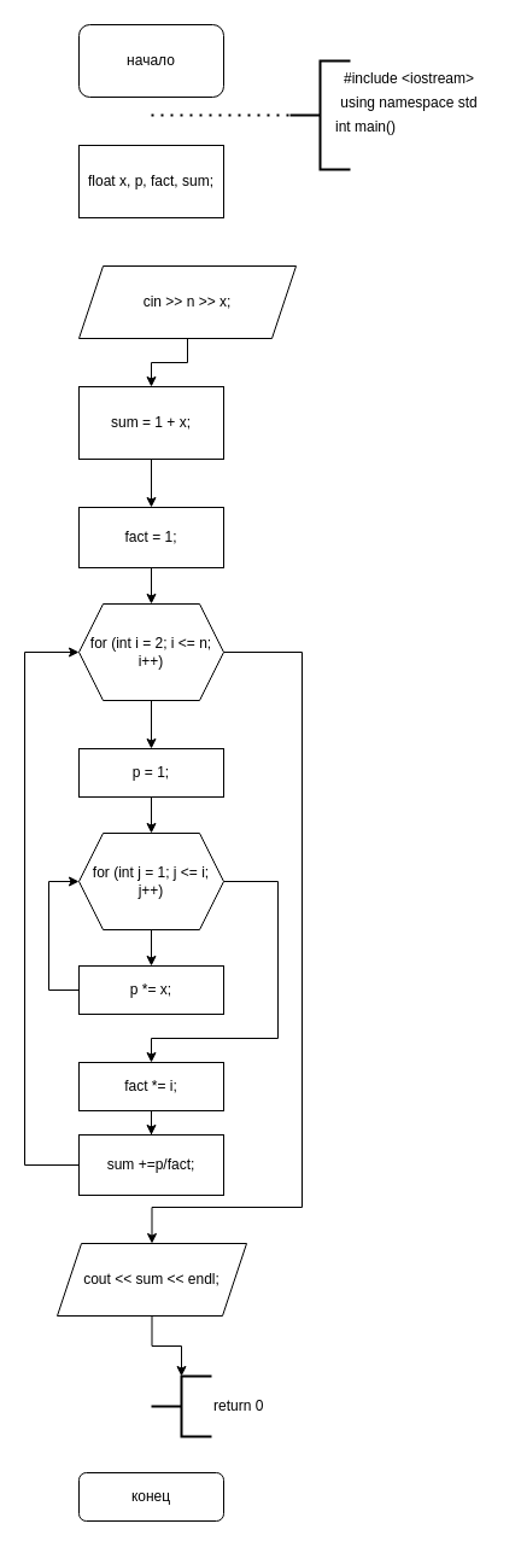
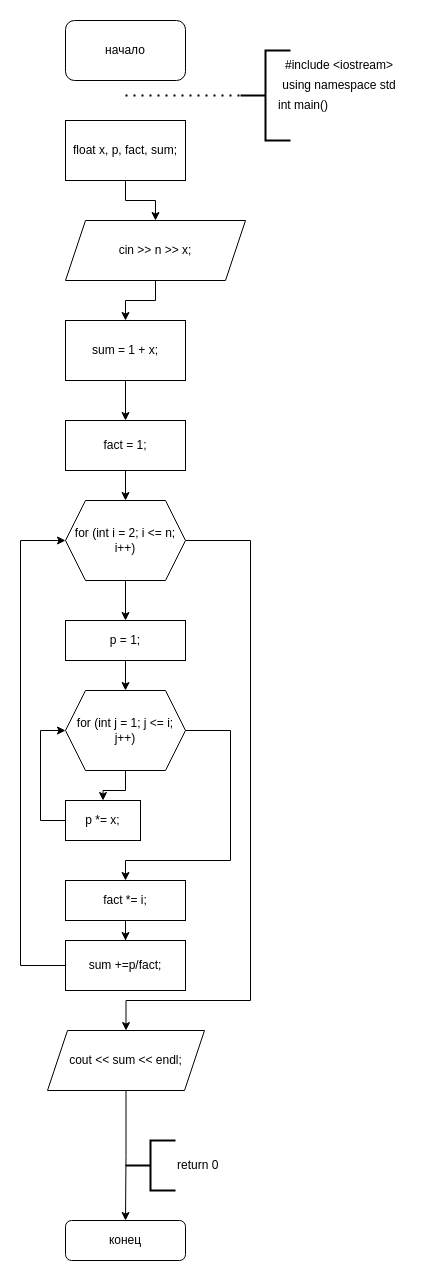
  <mxCell id="0" />
  <mxCell id="1" parent="0" />
  <mxCell id="2" value="конец" style="rounded=1;whiteSpace=wrap;html=1;" parent="1" vertex="1"><mxGeometry x="65" y="1220" width="120" height="40" as="geometry" /></mxCell>
  <mxCell id="3" value="return 0" style="strokeWidth=2;html=1;shape=mxgraph.flowchart.annotation_2;align=left;labelPosition=right;pointerEvents=1;" parent="1" vertex="1"><mxGeometry x="125" y="1140" width="50" height="50" as="geometry" /></mxCell>
  <mxCell id="4" value="" style="strokeWidth=2;html=1;shape=mxgraph.flowchart.annotation_2;align=left;labelPosition=right;pointerEvents=1;" parent="1" vertex="1"><mxGeometry x="240" y="50" width="50" height="90" as="geometry" /></mxCell>
  <mxCell id="5" value="#include &amp;lt;iostream&amp;gt; " style="text;html=1;strokeColor=none;fillColor=none;align=center;verticalAlign=middle;whiteSpace=wrap;rounded=0;" parent="1" vertex="1"><mxGeometry x="268" y="50" width="142" height="30" as="geometry" /></mxCell>
  <mxCell id="6" value="using namespace std" style="text;html=1;strokeColor=none;fillColor=none;align=center;verticalAlign=middle;whiteSpace=wrap;rounded=0;" parent="1" vertex="1"><mxGeometry x="273" y="70" width="132" height="30" as="geometry" /></mxCell>
  <mxCell id="7" value="int main()" style="text;html=1;strokeColor=none;fillColor=none;align=center;verticalAlign=middle;whiteSpace=wrap;rounded=0;" parent="1" vertex="1"><mxGeometry x="273" y="90" width="60" height="30" as="geometry" /></mxCell>
  <mxCell id="8" value="начало" style="rounded=1;whiteSpace=wrap;html=1;" vertex="1" parent="1"><mxGeometry x="65" y="20" width="120" height="60" as="geometry" /></mxCell>
+ <mxCell id="9" style="edgeStyle=orthogonalEdgeStyle;rounded=0;orthogonalLoop=1;jettySize=auto;html=1;entryX=0.5;entryY=0;entryDx=0;entryDy=0;" edge="1" parent="1" source="10" target="12"><mxGeometry relative="1" as="geometry" /></mxCell>
  <mxCell id="10" value="float x, p, fact, sum;" style="rounded=0;whiteSpace=wrap;html=1;" vertex="1" parent="1"><mxGeometry x="65" y="120" width="120" height="60" as="geometry" /></mxCell>
  <mxCell id="11" style="edgeStyle=orthogonalEdgeStyle;rounded=0;orthogonalLoop=1;jettySize=auto;html=1;" edge="1" parent="1" source="12" target="14"><mxGeometry relative="1" as="geometry" /></mxCell>
  <mxCell id="12" value="cin &gt;&gt; n &gt;&gt; x;" style="shape=parallelogram;perimeter=parallelogramPerimeter;whiteSpace=wrap;html=1;fixedSize=1;" vertex="1" parent="1"><mxGeometry x="65" y="220" width="180" height="60" as="geometry" /></mxCell>
  <mxCell id="13" style="edgeStyle=orthogonalEdgeStyle;rounded=0;orthogonalLoop=1;jettySize=auto;html=1;" edge="1" parent="1" source="14" target="16"><mxGeometry relative="1" as="geometry" /></mxCell>
  <mxCell id="14" value="sum = 1 + x;" style="rounded=0;whiteSpace=wrap;html=1;" vertex="1" parent="1"><mxGeometry x="65" y="320" width="120" height="60" as="geometry" /></mxCell>
  <mxCell id="15" style="edgeStyle=orthogonalEdgeStyle;rounded=0;orthogonalLoop=1;jettySize=auto;html=1;" edge="1" parent="1" source="16" target="19"><mxGeometry relative="1" as="geometry" /></mxCell>
  <mxCell id="16" value="fact = 1;" style="rounded=0;whiteSpace=wrap;html=1;" vertex="1" parent="1"><mxGeometry x="65" y="420" width="120" height="50" as="geometry" /></mxCell>
  <mxCell id="17" style="edgeStyle=orthogonalEdgeStyle;rounded=0;orthogonalLoop=1;jettySize=auto;html=1;entryX=0.5;entryY=0;entryDx=0;entryDy=0;" edge="1" parent="1" source="19" target="21"><mxGeometry relative="1" as="geometry" /></mxCell>
  <mxCell id="18" style="edgeStyle=orthogonalEdgeStyle;rounded=0;orthogonalLoop=1;jettySize=auto;html=1;entryX=0.5;entryY=0;entryDx=0;entryDy=0;" edge="1" parent="1" source="19" target="32"><mxGeometry relative="1" as="geometry"><Array as="points"><mxPoint x="250" y="540" /><mxPoint x="250" y="1000" /><mxPoint x="126" y="1000" /></Array></mxGeometry></mxCell>
  <mxCell id="19" value="for (int i = 2; i &lt;= n; i++)" style="shape=hexagon;perimeter=hexagonPerimeter2;whiteSpace=wrap;html=1;fixedSize=1;" vertex="1" parent="1"><mxGeometry x="65" y="500" width="120" height="80" as="geometry" /></mxCell>
  <mxCell id="20" style="edgeStyle=orthogonalEdgeStyle;rounded=0;orthogonalLoop=1;jettySize=auto;html=1;" edge="1" parent="1" source="21" target="24"><mxGeometry relative="1" as="geometry" /></mxCell>
  <mxCell id="21" value="p = 1;" style="rounded=0;whiteSpace=wrap;html=1;" vertex="1" parent="1"><mxGeometry x="65" y="620" width="120" height="40" as="geometry" /></mxCell>
  <mxCell id="22" style="edgeStyle=orthogonalEdgeStyle;rounded=0;orthogonalLoop=1;jettySize=auto;html=1;" edge="1" parent="1" source="24" target="26"><mxGeometry relative="1" as="geometry" /></mxCell>
  <mxCell id="23" style="edgeStyle=orthogonalEdgeStyle;rounded=0;orthogonalLoop=1;jettySize=auto;html=1;entryX=0.5;entryY=0;entryDx=0;entryDy=0;" edge="1" parent="1" source="24" target="28"><mxGeometry relative="1" as="geometry"><Array as="points"><mxPoint x="230" y="730" /><mxPoint x="230" y="860" /><mxPoint x="125" y="860" /></Array></mxGeometry></mxCell>
  <mxCell id="24" value="for (int j = 1; j &lt;= i; j++)" style="shape=hexagon;perimeter=hexagonPerimeter2;whiteSpace=wrap;html=1;fixedSize=1;" vertex="1" parent="1"><mxGeometry x="65" y="690" width="120" height="80" as="geometry" /></mxCell>
  <mxCell id="25" style="edgeStyle=orthogonalEdgeStyle;rounded=0;orthogonalLoop=1;jettySize=auto;html=1;entryX=0;entryY=0.5;entryDx=0;entryDy=0;" edge="1" parent="1" source="26" target="24"><mxGeometry relative="1" as="geometry"><Array as="points"><mxPoint x="40" y="820" /><mxPoint x="40" y="730" /></Array></mxGeometry></mxCell>
- <mxCell id="26" value="p *= x;" style="rounded=0;whiteSpace=wrap;html=1;" vertex="1" parent="1"><mxGeometry x="65" y="800" width="120" height="40" as="geometry" /></mxCell>
+ <mxCell id="26" value="p *= x;" style="rounded=0;whiteSpace=wrap;html=1;" vertex="1" parent="1"><mxGeometry x="65" y="800" width="75" height="40" as="geometry" /></mxCell>
  <mxCell id="27" style="edgeStyle=orthogonalEdgeStyle;rounded=0;orthogonalLoop=1;jettySize=auto;html=1;" edge="1" parent="1" source="28" target="30"><mxGeometry relative="1" as="geometry" /></mxCell>
  <mxCell id="28" value="fact *= i;" style="rounded=0;whiteSpace=wrap;html=1;" vertex="1" parent="1"><mxGeometry x="65" y="880" width="120" height="40" as="geometry" /></mxCell>
  <mxCell id="29" style="edgeStyle=orthogonalEdgeStyle;rounded=0;orthogonalLoop=1;jettySize=auto;html=1;entryX=0;entryY=0.5;entryDx=0;entryDy=0;" edge="1" parent="1" source="30" target="19"><mxGeometry relative="1" as="geometry"><mxPoint x="-100" y="790" as="targetPoint" /><Array as="points"><mxPoint x="20" y="965" /><mxPoint x="20" y="540" /></Array></mxGeometry></mxCell>
  <mxCell id="30" value="sum +=p/fact;" style="rounded=0;whiteSpace=wrap;html=1;" vertex="1" parent="1"><mxGeometry x="65" y="940" width="120" height="50" as="geometry" /></mxCell>
- <mxCell id="31" style="edgeStyle=orthogonalEdgeStyle;rounded=0;orthogonalLoop=1;jettySize=auto;html=1;" edge="1" parent="1" source="32" target="3"><mxGeometry relative="1" as="geometry" /></mxCell>
+ <mxCell id="31" style="edgeStyle=orthogonalEdgeStyle;rounded=0;orthogonalLoop=1;jettySize=auto;html=1;entryX=0.5;entryY=0;entryDx=0;entryDy=0;" edge="1" parent="1" source="32" target="2"><mxGeometry relative="1" as="geometry" /></mxCell>
  <mxCell id="32" value="cout &lt;&lt; sum &lt;&lt; endl;" style="shape=parallelogram;perimeter=parallelogramPerimeter;whiteSpace=wrap;html=1;fixedSize=1;" vertex="1" parent="1"><mxGeometry x="47" y="1030" width="157" height="60" as="geometry" /></mxCell>
  <mxCell id="33" value="" style="endArrow=none;dashed=1;html=1;dashPattern=1 3;strokeWidth=2;rounded=0;entryX=0;entryY=0.5;entryDx=0;entryDy=0;entryPerimeter=0;" edge="1" parent="1" target="4"><mxGeometry width="50" height="50" relative="1" as="geometry"><mxPoint x="125" y="95" as="sourcePoint" /><mxPoint x="150" y="200" as="targetPoint" /></mxGeometry></mxCell>
